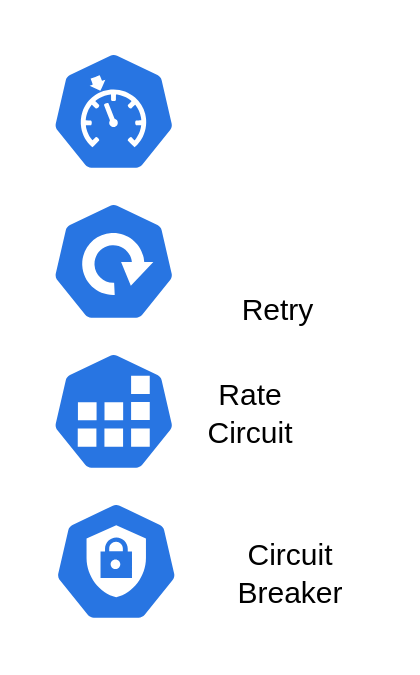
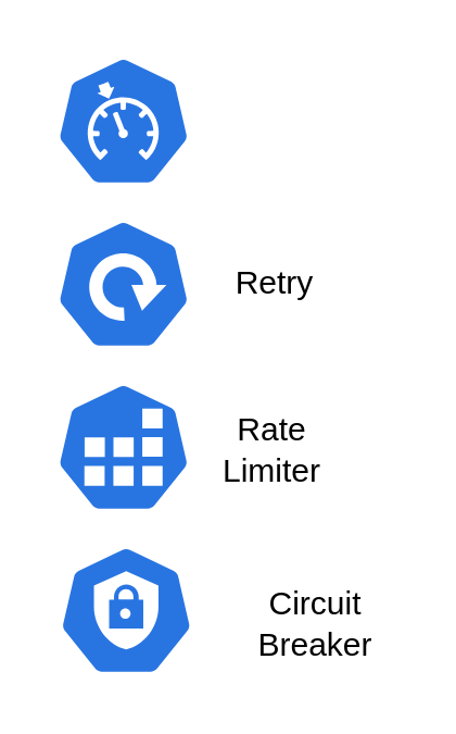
  <mxCell id="0" />
  <mxCell id="1" parent="0" />
  <mxCell id="2" value="" style="aspect=fixed;sketch=0;html=1;dashed=0;whitespace=wrap;verticalLabelPosition=bottom;verticalAlign=top;fillColor=#2875E2;strokeColor=#ffffff;points=[[0.005,0.63,0],[0.1,0.2,0],[0.9,0.2,0],[0.5,0,0],[0.995,0.63,0],[0.72,0.99,0],[0.5,1,0],[0.28,0.99,0]];shape=mxgraph.kubernetes.icon2;prIcon=deploy" parent="1" vertex="1"><mxGeometry x="20" y="80" width="50" height="48" as="geometry" /></mxCell>
  <mxCell id="3" value="" style="aspect=fixed;sketch=0;html=1;dashed=0;whitespace=wrap;verticalLabelPosition=bottom;verticalAlign=top;fillColor=#2875E2;strokeColor=#ffffff;points=[[0.005,0.63,0],[0.1,0.2,0],[0.9,0.2,0],[0.5,0,0],[0.995,0.63,0],[0.72,0.99,0],[0.5,1,0],[0.28,0.99,0]];shape=mxgraph.kubernetes.icon2;prIcon=quota" parent="1" vertex="1"><mxGeometry x="20" y="20" width="50" height="48" as="geometry" /></mxCell>
  <mxCell id="4" value="" style="aspect=fixed;sketch=0;html=1;dashed=0;whitespace=wrap;verticalLabelPosition=bottom;verticalAlign=top;fillColor=#2875E2;strokeColor=#ffffff;points=[[0.005,0.63,0],[0.1,0.2,0],[0.9,0.2,0],[0.5,0,0],[0.995,0.63,0],[0.72,0.99,0],[0.5,1,0],[0.28,0.99,0]];shape=mxgraph.kubernetes.icon2;prIcon=job" parent="1" vertex="1"><mxGeometry x="20" y="140" width="50" height="48" as="geometry" /></mxCell>
  <mxCell id="5" value="" style="aspect=fixed;sketch=0;html=1;dashed=0;whitespace=wrap;verticalLabelPosition=bottom;verticalAlign=top;fillColor=#2875E2;strokeColor=#ffffff;points=[[0.005,0.63,0],[0.1,0.2,0],[0.9,0.2,0],[0.5,0,0],[0.995,0.63,0],[0.72,0.99,0],[0.5,1,0],[0.28,0.99,0]];shape=mxgraph.kubernetes.icon2;prIcon=c_role" parent="1" vertex="1"><mxGeometry x="21" y="200" width="50" height="48" as="geometry" /></mxCell>
- <mxCell id="6" value="Retry" style="text;html=1;align=center;verticalAlign=middle;whiteSpace=wrap;rounded=0;" parent="1" vertex="1"><mxGeometry x="81" y="109" width="60" height="30" as="geometry" /></mxCell>
- <mxCell id="7" value="Rate Circuit" style="text;html=1;align=center;verticalAlign=middle;whiteSpace=wrap;rounded=0;" parent="1" vertex="1"><mxGeometry x="70" y="150" width="60" height="30" as="geometry" /></mxCell>
+ <mxCell id="6" value="Retry" style="text;html=1;align=center;verticalAlign=middle;whiteSpace=wrap;rounded=0;" parent="1" vertex="1"><mxGeometry x="71" y="89" width="60" height="30" as="geometry" /></mxCell>
+ <mxCell id="7" value="Rate Limiter" style="text;html=1;align=center;verticalAlign=middle;whiteSpace=wrap;rounded=0;" parent="1" vertex="1"><mxGeometry x="70" y="150" width="60" height="30" as="geometry" /></mxCell>
  <mxCell id="8" value="Circuit Breaker" style="text;html=1;align=center;verticalAlign=middle;whiteSpace=wrap;rounded=0;" parent="1" vertex="1"><mxGeometry x="86" y="214" width="60" height="30" as="geometry" /></mxCell>
